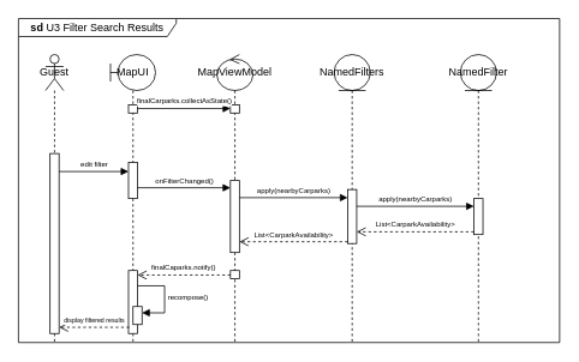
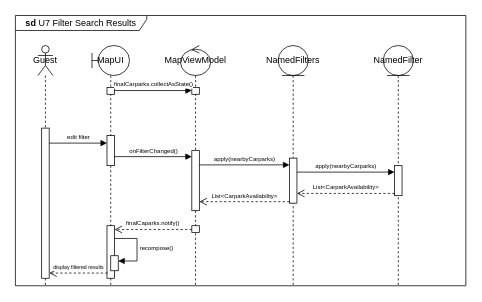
  <mxCell id="0" />
  <mxCell id="1" parent="0" />
- <mxCell id="2" value="&lt;b&gt;sd&lt;/b&gt; U3 Filter Search Results" style="shape=umlFrame;whiteSpace=wrap;html=1;pointerEvents=0;width=175;height=20;" vertex="1" parent="1"><mxGeometry width="600" height="360" as="geometry" x="20" y="20" /></mxCell>
+ <mxCell id="2" value="&lt;b&gt;sd&lt;/b&gt; U7 Filter Search Results" style="shape=umlFrame;whiteSpace=wrap;html=1;pointerEvents=0;width=175;height=20;" vertex="1" parent="1"><mxGeometry width="600" height="360" as="geometry" x="20" y="20" /></mxCell>
  <mxCell id="3" value="Guest" style="shape=umlLifeline;perimeter=lifelinePerimeter;whiteSpace=wrap;html=1;container=1;dropTarget=0;collapsible=0;recursiveResize=0;outlineConnect=0;portConstraint=eastwest;newEdgeStyle={&quot;curved&quot;:0,&quot;rounded&quot;:0};participant=umlActor;" vertex="1" parent="1"><mxGeometry x="50" y="60" width="20" height="320" as="geometry" /></mxCell>
  <mxCell id="4" value="" style="html=1;points=[[0,0,0,0,5],[0,1,0,0,-5],[1,0,0,0,5],[1,1,0,0,-5]];perimeter=orthogonalPerimeter;outlineConnect=0;targetShapes=umlLifeline;portConstraint=eastwest;newEdgeStyle={&quot;curved&quot;:0,&quot;rounded&quot;:0};" vertex="1" parent="3"><mxGeometry x="5" y="110" width="10" height="200" as="geometry" /></mxCell>
  <mxCell id="5" value="MapUI" style="shape=umlLifeline;perimeter=lifelinePerimeter;whiteSpace=wrap;html=1;container=1;dropTarget=0;collapsible=0;recursiveResize=0;outlineConnect=0;portConstraint=eastwest;newEdgeStyle={&quot;curved&quot;:0,&quot;rounded&quot;:0};participant=umlBoundary;" vertex="1" parent="1"><mxGeometry x="122" y="60" width="50" height="320" as="geometry" /></mxCell>
  <mxCell id="6" value="" style="html=1;points=[[0,0,0,0,5],[0,1,0,0,-5],[1,0,0,0,5],[1,1,0,0,-5]];perimeter=orthogonalPerimeter;outlineConnect=0;targetShapes=umlLifeline;portConstraint=eastwest;newEdgeStyle={&quot;curved&quot;:0,&quot;rounded&quot;:0};" vertex="1" parent="5"><mxGeometry x="20" y="120" width="10" height="40" as="geometry" /></mxCell>
  <mxCell id="7" value="" style="html=1;points=[[0,0,0,0,5],[0,1,0,0,-5],[1,0,0,0,5],[1,1,0,0,-5]];perimeter=orthogonalPerimeter;outlineConnect=0;targetShapes=umlLifeline;portConstraint=eastwest;newEdgeStyle={&quot;curved&quot;:0,&quot;rounded&quot;:0};" vertex="1" parent="5"><mxGeometry x="20" y="56" width="10" height="9" as="geometry" /></mxCell>
  <mxCell id="8" value="" style="html=1;points=[[0,0,0,0,5],[0,1,0,0,-5],[1,0,0,0,5],[1,1,0,0,-5]];perimeter=orthogonalPerimeter;outlineConnect=0;targetShapes=umlLifeline;portConstraint=eastwest;newEdgeStyle={&quot;curved&quot;:0,&quot;rounded&quot;:0};" vertex="1" parent="5"><mxGeometry x="20" y="240" width="10" height="70" as="geometry" /></mxCell>
  <mxCell id="9" value="" style="html=1;points=[[0,0,0,0,5],[0,1,0,0,-5],[1,0,0,0,5],[1,1,0,0,-5]];perimeter=orthogonalPerimeter;outlineConnect=0;targetShapes=umlLifeline;portConstraint=eastwest;newEdgeStyle={&quot;curved&quot;:0,&quot;rounded&quot;:0};" vertex="1" parent="5"><mxGeometry x="25" y="280" width="10" height="20" as="geometry" /></mxCell>
  <mxCell id="10" value="recompose()" style="html=1;align=left;spacingLeft=2;endArrow=block;rounded=0;edgeStyle=orthogonalEdgeStyle;curved=0;rounded=0;fontSize=8;" edge="1" parent="5"><mxGeometry relative="1" as="geometry"><mxPoint x="30" y="257" as="sourcePoint" /><Array as="points"><mxPoint x="60" y="287" /></Array><mxPoint x="35" y="287.0" as="targetPoint" /></mxGeometry></mxCell>
  <mxCell id="11" value="MapViewModel" style="shape=umlLifeline;perimeter=lifelinePerimeter;whiteSpace=wrap;html=1;container=1;dropTarget=0;collapsible=0;recursiveResize=0;outlineConnect=0;portConstraint=eastwest;newEdgeStyle={&quot;curved&quot;:0,&quot;rounded&quot;:0};participant=umlControl;" vertex="1" parent="1"><mxGeometry x="240" y="60" width="40" height="320" as="geometry" /></mxCell>
  <mxCell id="12" value="" style="html=1;points=[[0,0,0,0,5],[0,1,0,0,-5],[1,0,0,0,5],[1,1,0,0,-5]];perimeter=orthogonalPerimeter;outlineConnect=0;targetShapes=umlLifeline;portConstraint=eastwest;newEdgeStyle={&quot;curved&quot;:0,&quot;rounded&quot;:0};" vertex="1" parent="11"><mxGeometry x="15" y="140" width="10" height="80" as="geometry" /></mxCell>
  <mxCell id="13" value="" style="html=1;points=[[0,0,0,0,5],[0,1,0,0,-5],[1,0,0,0,5],[1,1,0,0,-5]];perimeter=orthogonalPerimeter;outlineConnect=0;targetShapes=umlLifeline;portConstraint=eastwest;newEdgeStyle={&quot;curved&quot;:0,&quot;rounded&quot;:0};" vertex="1" parent="11"><mxGeometry x="15" y="56" width="10" height="9" as="geometry" /></mxCell>
  <mxCell id="14" value="" style="html=1;points=[[0,0,0,0,5],[0,1,0,0,-5],[1,0,0,0,5],[1,1,0,0,-5]];perimeter=orthogonalPerimeter;outlineConnect=0;targetShapes=umlLifeline;portConstraint=eastwest;newEdgeStyle={&quot;curved&quot;:0,&quot;rounded&quot;:0};" vertex="1" parent="11"><mxGeometry x="15" y="240" width="10" height="9" as="geometry" /></mxCell>
  <mxCell id="15" value="&lt;font style=&quot;font-size: 8px;&quot;&gt;edit filter&lt;/font&gt;" style="html=1;verticalAlign=bottom;endArrow=block;curved=0;rounded=0;" edge="1" parent="1"><mxGeometry width="80" relative="1" as="geometry"><mxPoint x="65" y="190" as="sourcePoint" /><mxPoint x="142" y="190" as="targetPoint" /></mxGeometry></mxCell>
  <mxCell id="16" value="&lt;font style=&quot;font-size: 8px;&quot;&gt;onFilterChanged()&lt;/font&gt;" style="html=1;verticalAlign=bottom;endArrow=block;curved=0;rounded=0;" edge="1" parent="1"><mxGeometry width="80" relative="1" as="geometry"><mxPoint x="152" y="208" as="sourcePoint" /><mxPoint x="255" y="208" as="targetPoint" /></mxGeometry></mxCell>
  <mxCell id="17" value="NamedFilter" style="shape=umlLifeline;perimeter=lifelinePerimeter;whiteSpace=wrap;html=1;container=1;dropTarget=0;collapsible=0;recursiveResize=0;outlineConnect=0;portConstraint=eastwest;newEdgeStyle={&quot;curved&quot;:0,&quot;rounded&quot;:0};participant=umlEntity;" vertex="1" parent="1"><mxGeometry x="510" y="60" width="40" height="320" as="geometry" /></mxCell>
  <mxCell id="18" value="" style="html=1;points=[[0,0,0,0,5],[0,1,0,0,-5],[1,0,0,0,5],[1,1,0,0,-5]];perimeter=orthogonalPerimeter;outlineConnect=0;targetShapes=umlLifeline;portConstraint=eastwest;newEdgeStyle={&quot;curved&quot;:0,&quot;rounded&quot;:0};" vertex="1" parent="17"><mxGeometry x="15" y="160" width="10" height="40" as="geometry" /></mxCell>
  <mxCell id="19" value="NamedFilters" style="shape=umlLifeline;perimeter=lifelinePerimeter;whiteSpace=wrap;html=1;container=1;dropTarget=0;collapsible=0;recursiveResize=0;outlineConnect=0;portConstraint=eastwest;newEdgeStyle={&quot;curved&quot;:0,&quot;rounded&quot;:0};participant=umlEntity;" vertex="1" parent="1"><mxGeometry x="370" y="60" width="40" height="320" as="geometry" /></mxCell>
  <mxCell id="20" value="" style="html=1;points=[[0,0,0,0,5],[0,1,0,0,-5],[1,0,0,0,5],[1,1,0,0,-5]];perimeter=orthogonalPerimeter;outlineConnect=0;targetShapes=umlLifeline;portConstraint=eastwest;newEdgeStyle={&quot;curved&quot;:0,&quot;rounded&quot;:0};" vertex="1" parent="19"><mxGeometry x="15" y="150" width="10" height="60" as="geometry" /></mxCell>
  <mxCell id="21" value="&lt;font style=&quot;font-size: 8px;&quot;&gt;apply(nearbyCarparks)&lt;/font&gt;" style="html=1;verticalAlign=bottom;endArrow=block;curved=0;rounded=0;" edge="1" parent="1"><mxGeometry width="80" relative="1" as="geometry"><mxPoint x="265" y="219" as="sourcePoint" /><mxPoint x="385" y="219" as="targetPoint" /><Array as="points"><mxPoint x="350" y="219" /></Array></mxGeometry></mxCell>
  <mxCell id="22" value="&lt;font style=&quot;font-size: 8px;&quot;&gt;apply(nearbyCarparks)&lt;/font&gt;" style="html=1;verticalAlign=bottom;endArrow=block;curved=0;rounded=0;" edge="1" parent="1"><mxGeometry width="80" relative="1" as="geometry"><mxPoint x="395" y="228.63" as="sourcePoint" /><mxPoint x="525" y="228.63" as="targetPoint" /></mxGeometry></mxCell>
  <mxCell id="23" value="&lt;font style=&quot;font-size: 8px;&quot;&gt;List&amp;lt;CarparkAvailability&amp;gt;&lt;/font&gt;" style="html=1;verticalAlign=bottom;endArrow=open;dashed=1;endSize=8;curved=0;rounded=0;" edge="1" parent="1"><mxGeometry relative="1" as="geometry"><mxPoint x="525" y="257" as="sourcePoint" /><mxPoint x="395" y="257" as="targetPoint" /></mxGeometry></mxCell>
  <mxCell id="24" value="&lt;font style=&quot;font-size: 8px;&quot;&gt;List&amp;lt;CarparkAvailability&amp;gt;&lt;/font&gt;" style="html=1;verticalAlign=bottom;endArrow=open;dashed=1;endSize=8;curved=0;rounded=0;" edge="1" parent="1" source="20"><mxGeometry relative="1" as="geometry"><mxPoint x="385" y="268" as="sourcePoint" /><mxPoint x="265" y="268" as="targetPoint" /></mxGeometry></mxCell>
  <mxCell id="25" value="&lt;font style=&quot;font-size: 7px;&quot;&gt;display filtered results&lt;/font&gt;" style="html=1;verticalAlign=bottom;endArrow=open;dashed=1;endSize=8;curved=0;rounded=0;exitX=0.416;exitY=0.694;exitDx=0;exitDy=0;exitPerimeter=0;" edge="1" parent="1"><mxGeometry relative="1" as="geometry"><mxPoint x="142.8" y="363.08" as="sourcePoint" /><mxPoint x="65" y="363.08" as="targetPoint" /></mxGeometry></mxCell>
  <mxCell id="26" value="&lt;font style=&quot;font-size: 8px;&quot;&gt;finalCarparks.collectAsState()&lt;/font&gt;" style="html=1;verticalAlign=bottom;endArrow=block;rounded=0;exitX=1;exitY=1;exitDx=0;exitDy=-5;exitPerimeter=0;entryX=0;entryY=1;entryDx=0;entryDy=-5;entryPerimeter=0;" edge="1" parent="1" source="7" target="13"><mxGeometry width="80" relative="1" as="geometry"><mxPoint x="140" y="123" as="sourcePoint" /><mxPoint x="259.5" y="123" as="targetPoint" /></mxGeometry></mxCell>
  <mxCell id="27" value="finalCaparks.notify()" style="html=1;verticalAlign=bottom;endArrow=open;dashed=1;endSize=8;curved=0;rounded=0;exitX=0;exitY=0;exitDx=0;exitDy=5;exitPerimeter=0;entryX=1;entryY=0;entryDx=0;entryDy=5;entryPerimeter=0;fontSize=8;" edge="1" parent="1" source="14" target="8"><mxGeometry relative="1" as="geometry"><mxPoint x="229.5" y="300" as="sourcePoint" /><mxPoint x="140" y="300" as="targetPoint" /></mxGeometry></mxCell>
